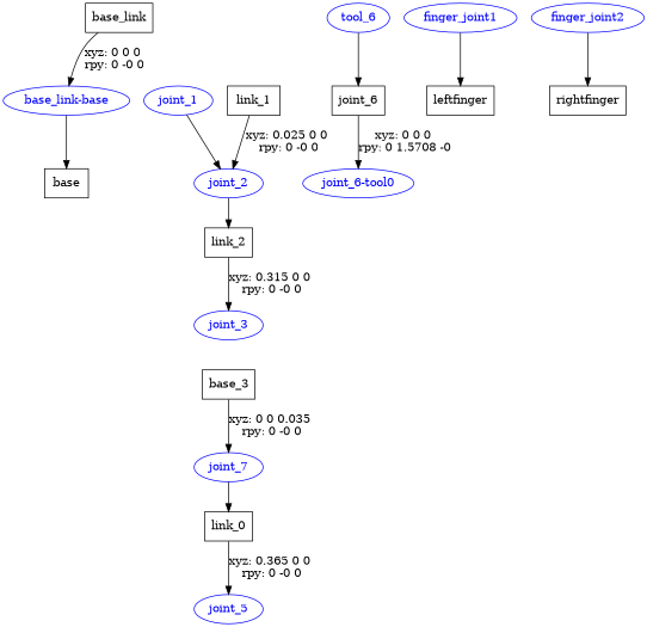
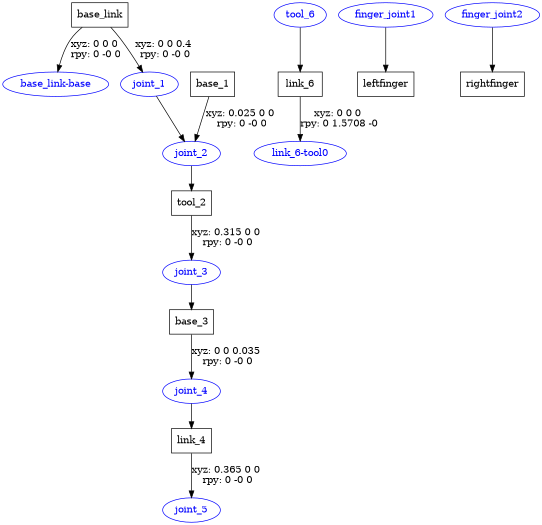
  digraph {
    node [shape=ellipse color=blue fontcolor=blue]
    n1 [label=base_link shape=box color="" fontcolor=""]
    "base_link-base"
    joint_1
-   n4 [label=base shape=box color="" fontcolor=""]
    joint_2
-   n6 [label=link_1 shape=box color="" fontcolor=""]
-   n7 [label=link_2 shape=box color="" fontcolor=""]
+   n6 [label=base_1 shape=box color="" fontcolor=""]
+   n7 [label=tool_2 shape=box color="" fontcolor=""]
    joint_3
    n9 [label=base_3 shape=box color="" fontcolor=""]
-   joint_4 [label=joint_7]
-   n11 [label=link_0 shape=box color="" fontcolor=""]
+   joint_4
+   n11 [label=link_4 shape=box color="" fontcolor=""]
    joint_5
    n13 [label=tool_6]
-   n14 [label=joint_6 shape=box color="" fontcolor=""]
-   "joint_6-tool0"
+   n14 [label=link_6 shape=box color="" fontcolor=""]
+   "joint_6-tool0" [label="link_6-tool0"]
    finger_joint1
    n17 [label=leftfinger shape=box color="" fontcolor=""]
    finger_joint2
    n19 [label=rightfinger shape=box color="" fontcolor=""]
    n1 -> "base_link-base" [label="xyz: 0 0 0 \nrpy: 0 -0 0"]
-   "base_link-base" -> n4
+   n1 -> joint_1 [label="xyz: 0 0 0.4 \nrpy: 0 -0 0"]
    joint_1 -> joint_2
    joint_2 -> n7
    n6 -> joint_2 [label="xyz: 0.025 0 0 \nrpy: 0 -0 0"]
    n7 -> joint_3 [label="xyz: 0.315 0 0 \nrpy: 0 -0 0"]
+   joint_3 -> n9
    n9 -> joint_4 [label="xyz: 0 0 0.035 \nrpy: 0 -0 0"]
    joint_4 -> n11
    n11 -> joint_5 [label="xyz: 0.365 0 0 \nrpy: 0 -0 0"]
    n13 -> n14
    n14 -> "joint_6-tool0" [label="xyz: 0 0 0 \nrpy: 0 1.5708 -0"]
    finger_joint1 -> n17
    finger_joint2 -> n19
  }
